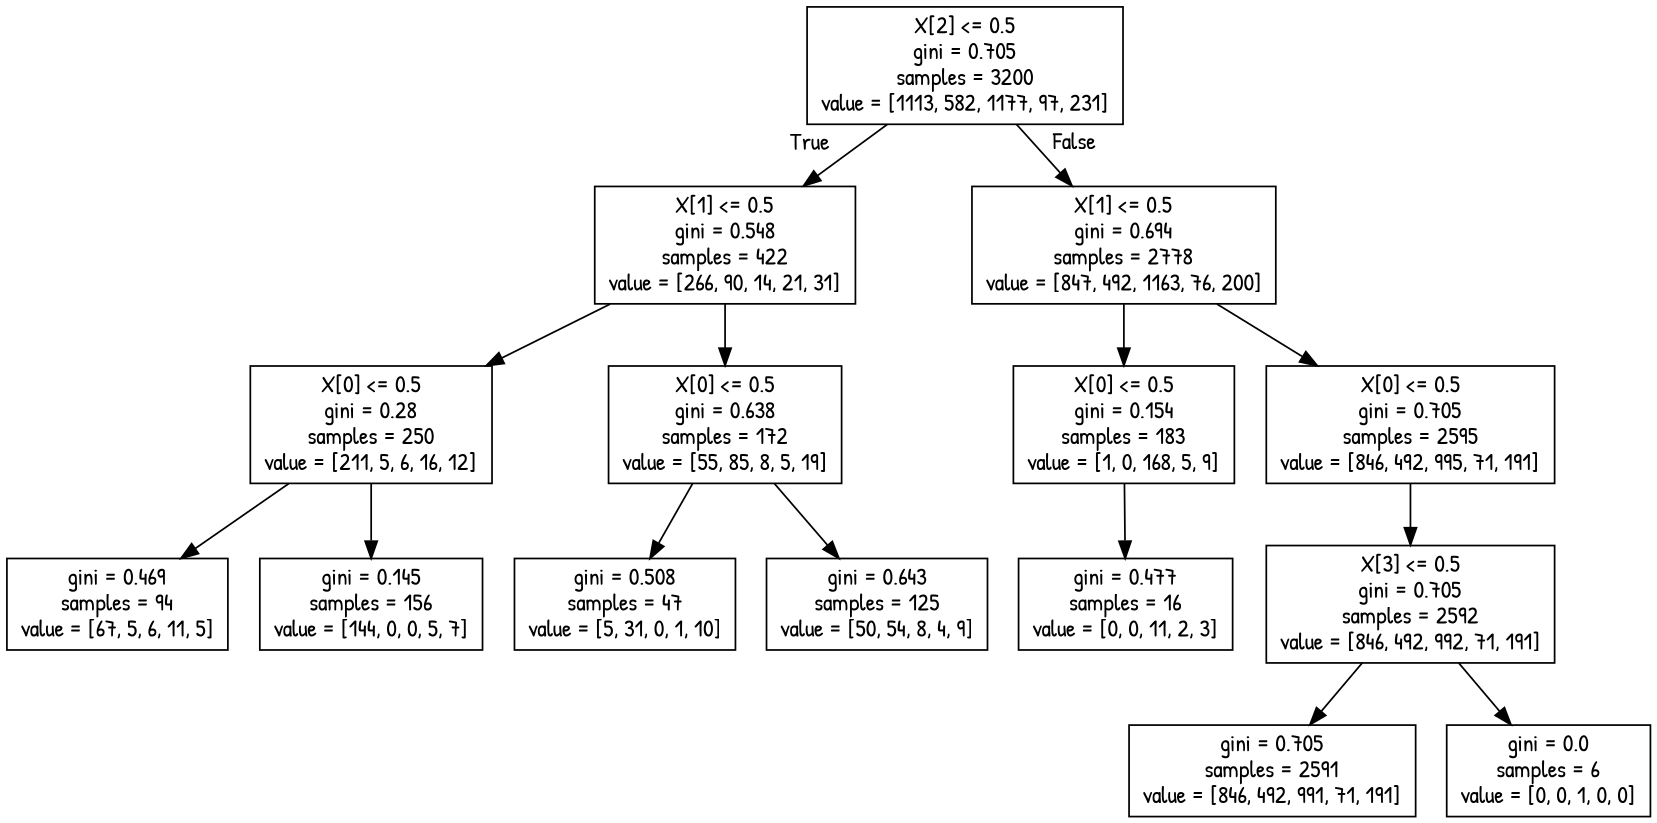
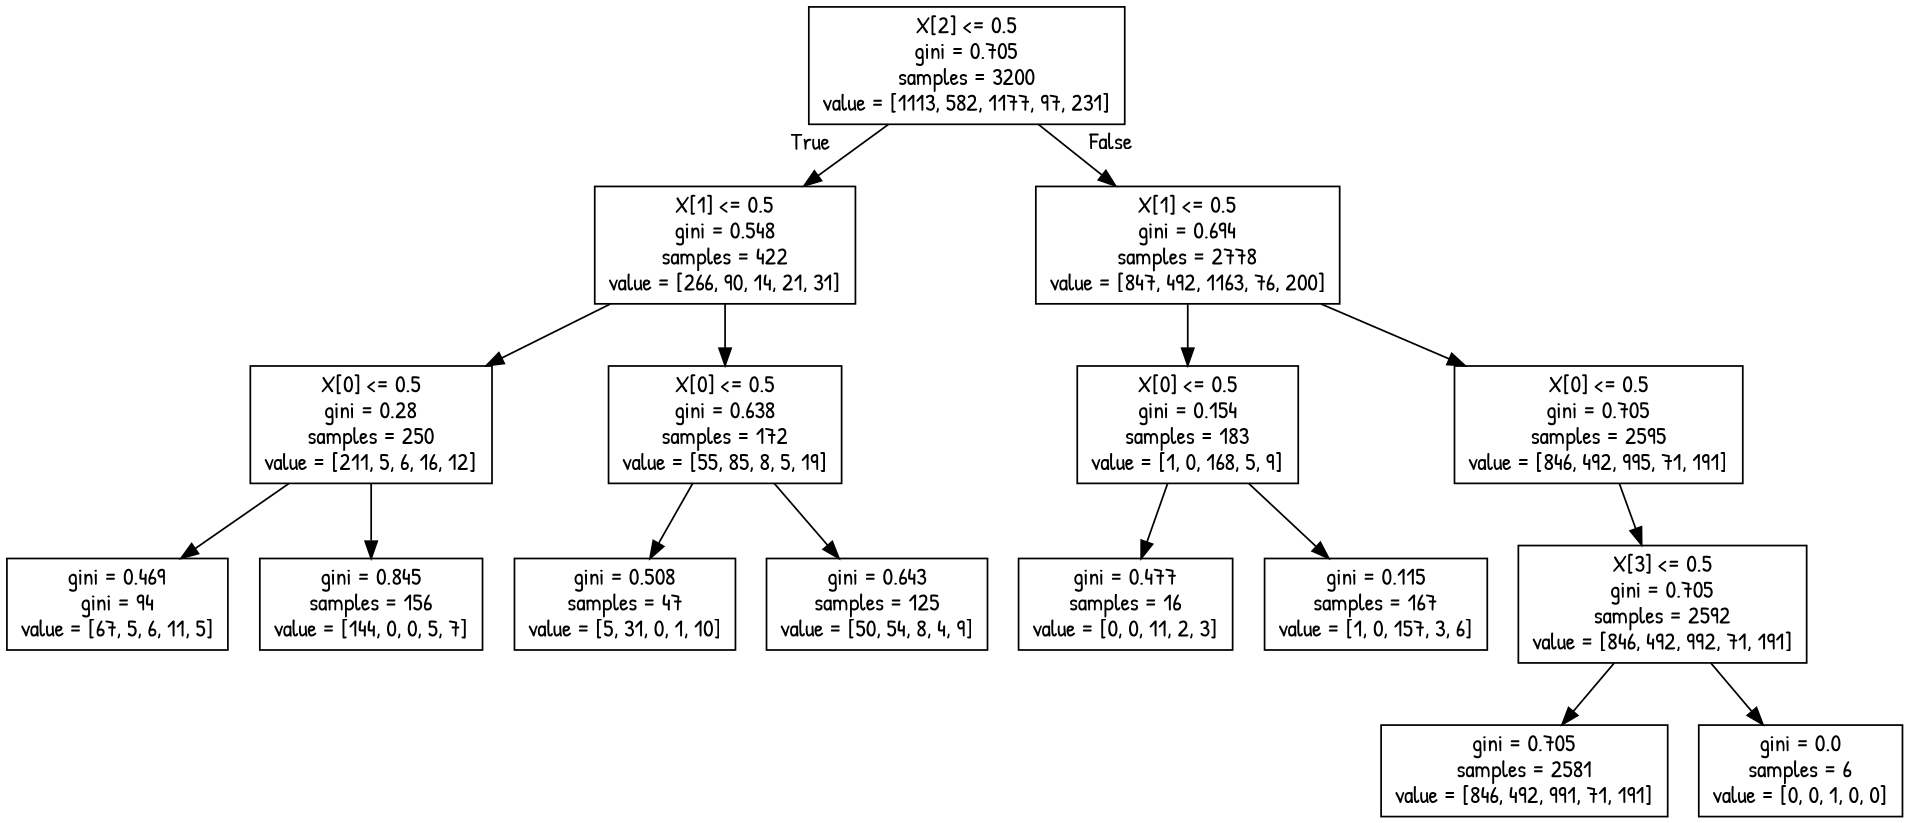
  digraph {
    fontname="Patrick Hand"
    node [fontname="Patrick Hand" shape=box]
    edge [fontname="Patrick Hand"]
    n1 [label="X[2] <= 0.5\ngini = 0.705\nsamples = 3200\nvalue = [1113, 582, 1177, 97, 231]"]
    n2 [label="X[1] <= 0.5\ngini = 0.548\nsamples = 422\nvalue = [266, 90, 14, 21, 31]"]
    n3 [label="X[1] <= 0.5\ngini = 0.694\nsamples = 2778\nvalue = [847, 492, 1163, 76, 200]"]
    n4 [label="X[0] <= 0.5\ngini = 0.28\nsamples = 250\nvalue = [211, 5, 6, 16, 12]"]
    n5 [label="X[0] <= 0.5\ngini = 0.638\nsamples = 172\nvalue = [55, 85, 8, 5, 19]"]
    n6 [label="X[0] <= 0.5\ngini = 0.154\nsamples = 183\nvalue = [1, 0, 168, 5, 9]"]
    n7 [label="X[0] <= 0.5\ngini = 0.705\nsamples = 2595\nvalue = [846, 492, 995, 71, 191]"]
-   n8 [label="gini = 0.469\nsamples = 94\nvalue = [67, 5, 6, 11, 5]"]
-   n9 [label="gini = 0.145\nsamples = 156\nvalue = [144, 0, 0, 5, 7]"]
+   n8 [label="gini = 0.469\ngini = 94\nvalue = [67, 5, 6, 11, 5]"]
+   n9 [label="gini = 0.845\nsamples = 156\nvalue = [144, 0, 0, 5, 7]"]
    n10 [label="gini = 0.508\nsamples = 47\nvalue = [5, 31, 0, 1, 10]"]
    n11 [label="gini = 0.643\nsamples = 125\nvalue = [50, 54, 8, 4, 9]"]
    n12 [label="gini = 0.477\nsamples = 16\nvalue = [0, 0, 11, 2, 3]"]
+   n13 [label="gini = 0.115\nsamples = 167\nvalue = [1, 0, 157, 3, 6]"]
    n14 [label="X[3] <= 0.5\ngini = 0.705\nsamples = 2592\nvalue = [846, 492, 992, 71, 191]"]
-   n15 [label="gini = 0.705\nsamples = 2591\nvalue = [846, 492, 991, 71, 191]"]
+   n15 [label="gini = 0.705\nsamples = 2581\nvalue = [846, 492, 991, 71, 191]"]
    n16 [label="gini = 0.0\nsamples = 6\nvalue = [0, 0, 1, 0, 0]"]
    n1 -> n2 [headlabel=True labelangle=45 labeldistance=2.5]
    n1 -> n3 [headlabel=False labelangle=-45 labeldistance=2.5]
    n2 -> n4
    n2 -> n5
    n3 -> n6
    n3 -> n7
    n4 -> n8
    n4 -> n9
    n5 -> n10
    n5 -> n11
    n6 -> n12
+   n6 -> n13
    n7 -> n14
    n14 -> n15
    n14 -> n16
  }
